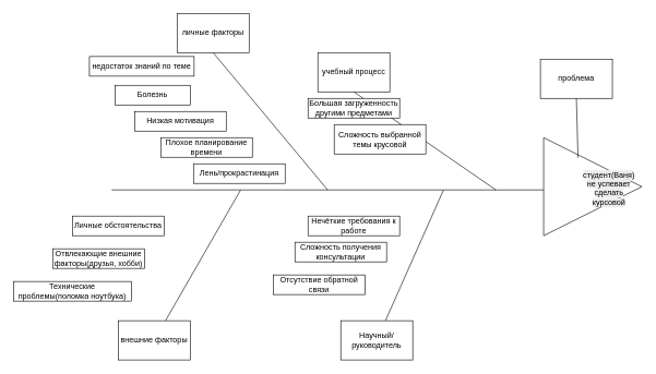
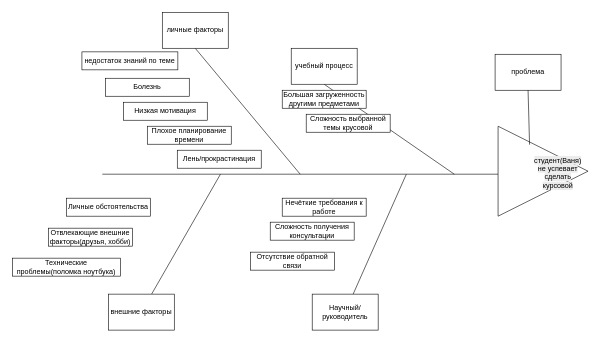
  <mxCell id="0" />
  <mxCell id="1" parent="0" />
  <mxCell id="2" value="" style="endArrow=none;html=1;rounded=0;" edge="1" parent="1"><mxGeometry width="50" height="50" relative="1" as="geometry"><mxPoint x="170" y="290" as="sourcePoint" /><mxPoint x="830" y="290" as="targetPoint" /></mxGeometry></mxCell>
  <mxCell id="3" value="" style="triangle;whiteSpace=wrap;html=1;" vertex="1" parent="1"><mxGeometry x="830" y="210" width="150" height="150" as="geometry" /></mxCell>
  <mxCell id="4" value="&#10;&lt;span style=&quot;color: rgb(0, 0, 0); font-family: Helvetica; font-size: 12px; font-style: normal; font-variant-ligatures: normal; font-variant-caps: normal; font-weight: 400; letter-spacing: normal; orphans: 2; text-align: center; text-indent: 0px; text-transform: none; widows: 2; word-spacing: 0px; -webkit-text-stroke-width: 0px; white-space: normal; background-color: rgb(236, 236, 236); text-decoration-thickness: initial; text-decoration-style: initial; text-decoration-color: initial; display: inline !important; float: none;&quot;&gt;студент(Ваня) не успевает сделать курсовой&lt;/span&gt;&#10;&#10;" style="text;html=1;align=center;verticalAlign=middle;whiteSpace=wrap;rounded=0;" vertex="1" parent="1"><mxGeometry x="900" y="280" width="60" height="30" as="geometry" /></mxCell>
  <mxCell id="5" value="" style="endArrow=none;html=1;rounded=0;exitX=0.5;exitY=1;exitDx=0;exitDy=0;" edge="1" parent="1" source="8"><mxGeometry width="50" height="50" relative="1" as="geometry"><mxPoint x="360" y="130" as="sourcePoint" /><mxPoint x="500" y="290" as="targetPoint" /></mxGeometry></mxCell>
  <mxCell id="6" value="" style="endArrow=none;html=1;rounded=0;" edge="1" parent="1" target="10"><mxGeometry width="50" height="50" relative="1" as="geometry"><mxPoint x="677" y="290" as="sourcePoint" /><mxPoint x="547" y="410" as="targetPoint" /></mxGeometry></mxCell>
  <mxCell id="7" value="" style="endArrow=none;html=1;rounded=0;exitX=0.5;exitY=1;exitDx=0;exitDy=0;" edge="1" parent="1" source="9"><mxGeometry width="50" height="50" relative="1" as="geometry"><mxPoint x="617" y="130" as="sourcePoint" /><mxPoint x="757" y="290" as="targetPoint" /></mxGeometry></mxCell>
  <mxCell id="8" value="личные факторы" style="rounded=0;whiteSpace=wrap;html=1;" vertex="1" parent="1"><mxGeometry x="270" width="110" height="60" as="geometry" y="20" /></mxCell>
  <mxCell id="9" value="учебный процесс" style="rounded=0;whiteSpace=wrap;html=1;" vertex="1" parent="1"><mxGeometry x="485" y="80" width="110" height="60" as="geometry" /></mxCell>
  <mxCell id="10" value="Научный/руководитель" style="rounded=0;whiteSpace=wrap;html=1;" vertex="1" parent="1"><mxGeometry x="520" y="490" width="110" height="60" as="geometry" /></mxCell>
  <mxCell id="11" value="проблема" style="rounded=0;whiteSpace=wrap;html=1;" vertex="1" parent="1"><mxGeometry x="825" y="90" width="110" height="60" as="geometry" /></mxCell>
  <mxCell id="12" value="" style="endArrow=none;html=1;rounded=0;entryX=0.5;entryY=1;entryDx=0;entryDy=0;exitX=0.35;exitY=0.205;exitDx=0;exitDy=0;exitPerimeter=0;" edge="1" parent="1" source="3" target="11"><mxGeometry width="50" height="50" relative="1" as="geometry"><mxPoint x="750" y="350" as="sourcePoint" /><mxPoint x="800" y="300" as="targetPoint" /></mxGeometry></mxCell>
  <mxCell id="13" value="Лень/прокрастинация" style="rounded=0;whiteSpace=wrap;html=1;" vertex="1" parent="1"><mxGeometry x="295" y="250" width="140" height="30" as="geometry" /></mxCell>
- <mxCell id="14" value="Сложность выбранной темы крусовой" style="rounded=0;whiteSpace=wrap;html=1;" vertex="1" parent="1"><mxGeometry x="510" y="190" width="140" height="45" as="geometry" /></mxCell>
+ <mxCell id="14" value="Сложность выбранной темы крусовой" style="rounded=0;whiteSpace=wrap;html=1;" vertex="1" parent="1"><mxGeometry x="510" y="190" width="140" height="30" as="geometry" /></mxCell>
  <mxCell id="15" value="Большая загруженность другими предметами" style="rounded=0;whiteSpace=wrap;html=1;" vertex="1" parent="1"><mxGeometry x="470" y="150" width="140" height="30" as="geometry" /></mxCell>
  <mxCell id="16" value="Отсутствие обратной связи" style="rounded=0;whiteSpace=wrap;html=1;" vertex="1" parent="1"><mxGeometry x="417" y="420" width="140" height="30" as="geometry" /></mxCell>
  <mxCell id="17" value="Сложность получения консультации" style="rounded=0;whiteSpace=wrap;html=1;" vertex="1" parent="1"><mxGeometry x="450" y="370" width="140" height="30" as="geometry" /></mxCell>
  <mxCell id="18" value="Нечёткие требования к работе" style="rounded=0;whiteSpace=wrap;html=1;" vertex="1" parent="1"><mxGeometry x="470" y="330" width="140" height="30" as="geometry" /></mxCell>
- <mxCell id="19" value="Болезнь" style="rounded=0;whiteSpace=wrap;html=1;" vertex="1" parent="1"><mxGeometry x="175" y="130" width="115" height="30" as="geometry" /></mxCell>
+ <mxCell id="19" value="Болезнь" style="rounded=0;whiteSpace=wrap;html=1;" vertex="1" parent="1"><mxGeometry x="175" y="130" width="140" height="30" as="geometry" /></mxCell>
  <mxCell id="20" value="Низкая мотивация" style="rounded=0;whiteSpace=wrap;html=1;" vertex="1" parent="1"><mxGeometry x="205" y="170" width="140" height="30" as="geometry" /></mxCell>
  <mxCell id="21" value="Плохое планирование времени" style="rounded=0;whiteSpace=wrap;html=1;" vertex="1" parent="1"><mxGeometry x="245" y="210" width="140" height="30" as="geometry" /></mxCell>
  <mxCell id="22" value="недостаток знаний по теме" style="rounded=0;whiteSpace=wrap;html=1;" vertex="1" parent="1"><mxGeometry x="136" y="86" width="160" height="30" as="geometry" /></mxCell>
  <mxCell id="23" value="Технические проблемы(поломка ноутбука)" style="rounded=0;whiteSpace=wrap;html=1;" vertex="1" parent="1"><mxGeometry x="20" y="430" width="180" height="30" as="geometry" /></mxCell>
  <mxCell id="24" value="Отвлекающие внешние факторы(друзья, хобби)" style="rounded=0;whiteSpace=wrap;html=1;" vertex="1" parent="1"><mxGeometry x="80" y="380" width="140" height="30" as="geometry" /></mxCell>
  <mxCell id="25" value="Личные обстоятельства" style="rounded=0;whiteSpace=wrap;html=1;" vertex="1" parent="1"><mxGeometry x="110" y="330" width="140" height="30" as="geometry" /></mxCell>
  <mxCell id="26" value="" style="endArrow=none;html=1;rounded=0;" edge="1" parent="1" target="27"><mxGeometry width="50" height="50" relative="1" as="geometry"><mxPoint x="367" y="290" as="sourcePoint" /><mxPoint x="237" y="410" as="targetPoint" /></mxGeometry></mxCell>
  <mxCell id="27" value="внешние факторы" style="rounded=0;whiteSpace=wrap;html=1;" vertex="1" parent="1"><mxGeometry x="180" y="490" width="110" height="60" as="geometry" /></mxCell>
